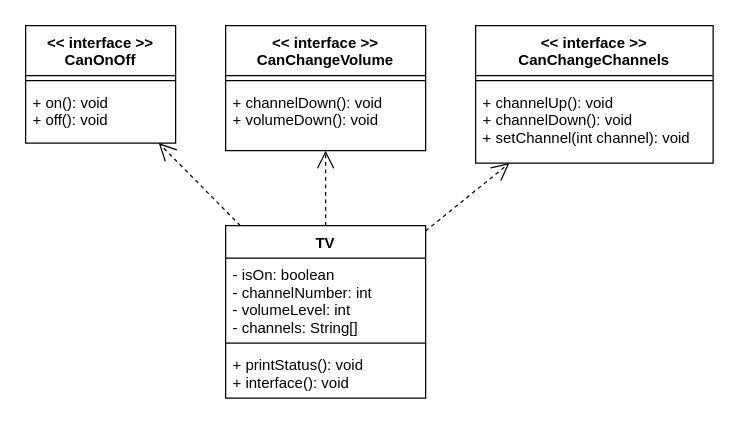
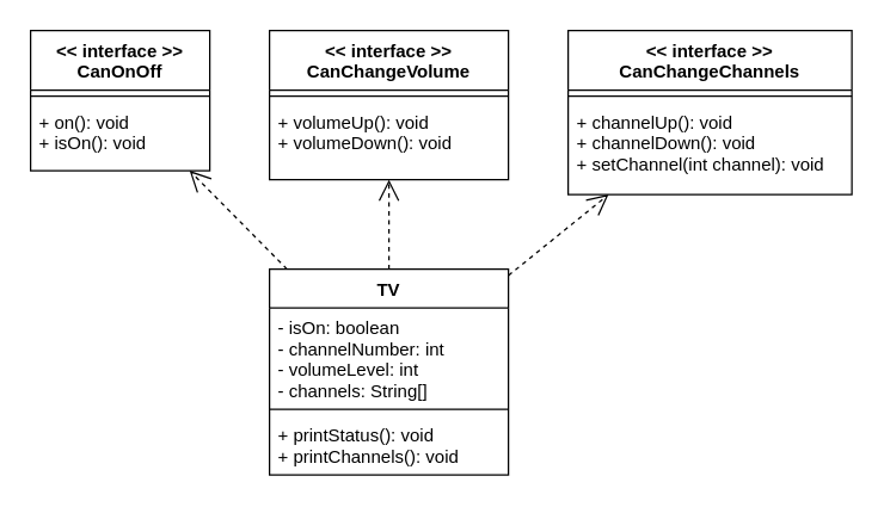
  <mxCell id="0" />
  <mxCell id="1" parent="0" />
  <mxCell id="2" value="&lt;&lt; interface &gt;&gt;&#10;CanOnOff&#10;" style="swimlane;fontStyle=1;align=center;verticalAlign=top;childLayout=stackLayout;horizontal=1;startSize=40;horizontalStack=0;resizeParent=1;resizeParentMax=0;resizeLast=0;collapsible=1;marginBottom=0;" vertex="1" parent="1"><mxGeometry x="20" y="20" width="120" height="94" as="geometry" /></mxCell>
  <mxCell id="3" value="" style="line;strokeWidth=1;fillColor=none;align=left;verticalAlign=middle;spacingTop=-1;spacingLeft=3;spacingRight=3;rotatable=0;labelPosition=right;points=[];portConstraint=eastwest;strokeColor=inherit;" vertex="1" parent="2"><mxGeometry y="40" width="120" height="8" as="geometry" /></mxCell>
- <mxCell id="4" value="+ on(): void&#10;+ off(): void&#10;" style="text;strokeColor=none;fillColor=none;align=left;verticalAlign=top;spacingLeft=4;spacingRight=4;overflow=hidden;rotatable=0;points=[[0,0.5],[1,0.5]];portConstraint=eastwest;" vertex="1" parent="2"><mxGeometry y="48" width="120" height="46" as="geometry" /></mxCell>
+ <mxCell id="4" value="+ on(): void&#10;+ isOn(): void&#10;" style="text;strokeColor=none;fillColor=none;align=left;verticalAlign=top;spacingLeft=4;spacingRight=4;overflow=hidden;rotatable=0;points=[[0,0.5],[1,0.5]];portConstraint=eastwest;" vertex="1" parent="2"><mxGeometry y="48" width="120" height="46" as="geometry" /></mxCell>
  <mxCell id="5" value="&lt;&lt; interface &gt;&gt;&#10;CanChangeChannels&#10;" style="swimlane;fontStyle=1;align=center;verticalAlign=top;childLayout=stackLayout;horizontal=1;startSize=40;horizontalStack=0;resizeParent=1;resizeParentMax=0;resizeLast=0;collapsible=1;marginBottom=0;" vertex="1" parent="1"><mxGeometry x="380" y="20" width="190" height="110" as="geometry" /></mxCell>
  <mxCell id="6" value="" style="line;strokeWidth=1;fillColor=none;align=left;verticalAlign=middle;spacingTop=-1;spacingLeft=3;spacingRight=3;rotatable=0;labelPosition=right;points=[];portConstraint=eastwest;strokeColor=inherit;" vertex="1" parent="5"><mxGeometry y="40" width="190" height="8" as="geometry" /></mxCell>
  <mxCell id="7" value="+ channelUp(): void&#10;+ channelDown(): void&#10;+ setChannel(int channel): void&#10;&#10;" style="text;strokeColor=none;fillColor=none;align=left;verticalAlign=top;spacingLeft=4;spacingRight=4;overflow=hidden;rotatable=0;points=[[0,0.5],[1,0.5]];portConstraint=eastwest;" vertex="1" parent="5"><mxGeometry y="48" width="190" height="62" as="geometry" /></mxCell>
  <mxCell id="8" value="&lt;&lt; interface &gt;&gt;&#10;CanChangeVolume&#10;" style="swimlane;fontStyle=1;align=center;verticalAlign=top;childLayout=stackLayout;horizontal=1;startSize=40;horizontalStack=0;resizeParent=1;resizeParentMax=0;resizeLast=0;collapsible=1;marginBottom=0;" vertex="1" parent="1"><mxGeometry x="180" y="20" width="160" height="100" as="geometry" /></mxCell>
  <mxCell id="9" value="" style="line;strokeWidth=1;fillColor=none;align=left;verticalAlign=middle;spacingTop=-1;spacingLeft=3;spacingRight=3;rotatable=0;labelPosition=right;points=[];portConstraint=eastwest;strokeColor=inherit;" vertex="1" parent="8"><mxGeometry y="40" width="160" height="8" as="geometry" /></mxCell>
- <mxCell id="10" value="+ channelDown(): void&#10;+ volumeDown(): void&#10;&#10;&#10;" style="text;strokeColor=none;fillColor=none;align=left;verticalAlign=top;spacingLeft=4;spacingRight=4;overflow=hidden;rotatable=0;points=[[0,0.5],[1,0.5]];portConstraint=eastwest;" vertex="1" parent="8"><mxGeometry y="48" width="160" height="52" as="geometry" /></mxCell>
+ <mxCell id="10" value="+ volumeUp(): void&#10;+ volumeDown(): void&#10;&#10;&#10;" style="text;strokeColor=none;fillColor=none;align=left;verticalAlign=top;spacingLeft=4;spacingRight=4;overflow=hidden;rotatable=0;points=[[0,0.5],[1,0.5]];portConstraint=eastwest;" vertex="1" parent="8"><mxGeometry y="48" width="160" height="52" as="geometry" /></mxCell>
  <mxCell id="11" value="TV" style="swimlane;fontStyle=1;align=center;verticalAlign=top;childLayout=stackLayout;horizontal=1;startSize=26;horizontalStack=0;resizeParent=1;resizeParentMax=0;resizeLast=0;collapsible=1;marginBottom=0;" vertex="1" parent="1"><mxGeometry x="180" y="180" width="160" height="138" as="geometry" /></mxCell>
  <mxCell id="12" value="- isOn: boolean&#10;- channelNumber: int&#10;- volumeLevel: int&#10;- channels: String[]&#10;" style="text;strokeColor=none;fillColor=none;align=left;verticalAlign=top;spacingLeft=4;spacingRight=4;overflow=hidden;rotatable=0;points=[[0,0.5],[1,0.5]];portConstraint=eastwest;" vertex="1" parent="11"><mxGeometry y="26" width="160" height="64" as="geometry" /></mxCell>
  <mxCell id="13" value="" style="line;strokeWidth=1;fillColor=none;align=left;verticalAlign=middle;spacingTop=-1;spacingLeft=3;spacingRight=3;rotatable=0;labelPosition=right;points=[];portConstraint=eastwest;strokeColor=inherit;" vertex="1" parent="11"><mxGeometry y="90" width="160" height="8" as="geometry" /></mxCell>
- <mxCell id="14" value="+ printStatus(): void&#10;+ interface(): void&#10;" style="text;strokeColor=none;fillColor=none;align=left;verticalAlign=top;spacingLeft=4;spacingRight=4;overflow=hidden;rotatable=0;points=[[0,0.5],[1,0.5]];portConstraint=eastwest;" vertex="1" parent="11"><mxGeometry y="98" width="160" height="40" as="geometry" /></mxCell>
+ <mxCell id="14" value="+ printStatus(): void&#10;+ printChannels(): void&#10;" style="text;strokeColor=none;fillColor=none;align=left;verticalAlign=top;spacingLeft=4;spacingRight=4;overflow=hidden;rotatable=0;points=[[0,0.5],[1,0.5]];portConstraint=eastwest;" vertex="1" parent="11"><mxGeometry y="98" width="160" height="40" as="geometry" /></mxCell>
  <mxCell id="15" value="" style="endArrow=open;endSize=12;dashed=1;html=1;rounded=0;" edge="1" parent="1" source="11" target="5"><mxGeometry width="160" relative="1" as="geometry"><mxPoint x="320" y="240" as="sourcePoint" /><mxPoint x="480" y="240" as="targetPoint" /></mxGeometry></mxCell>
  <mxCell id="16" value="" style="endArrow=open;endSize=12;dashed=1;html=1;rounded=0;" edge="1" parent="1" source="11" target="8"><mxGeometry width="160" relative="1" as="geometry"><mxPoint x="310" y="210" as="sourcePoint" /><mxPoint x="470" y="210" as="targetPoint" /></mxGeometry></mxCell>
  <mxCell id="17" value="" style="endArrow=open;endSize=12;dashed=1;html=1;rounded=0;" edge="1" parent="1" source="11" target="2"><mxGeometry width="160" relative="1" as="geometry"><mxPoint x="210" y="180" as="sourcePoint" /><mxPoint x="370" y="180" as="targetPoint" /></mxGeometry></mxCell>
